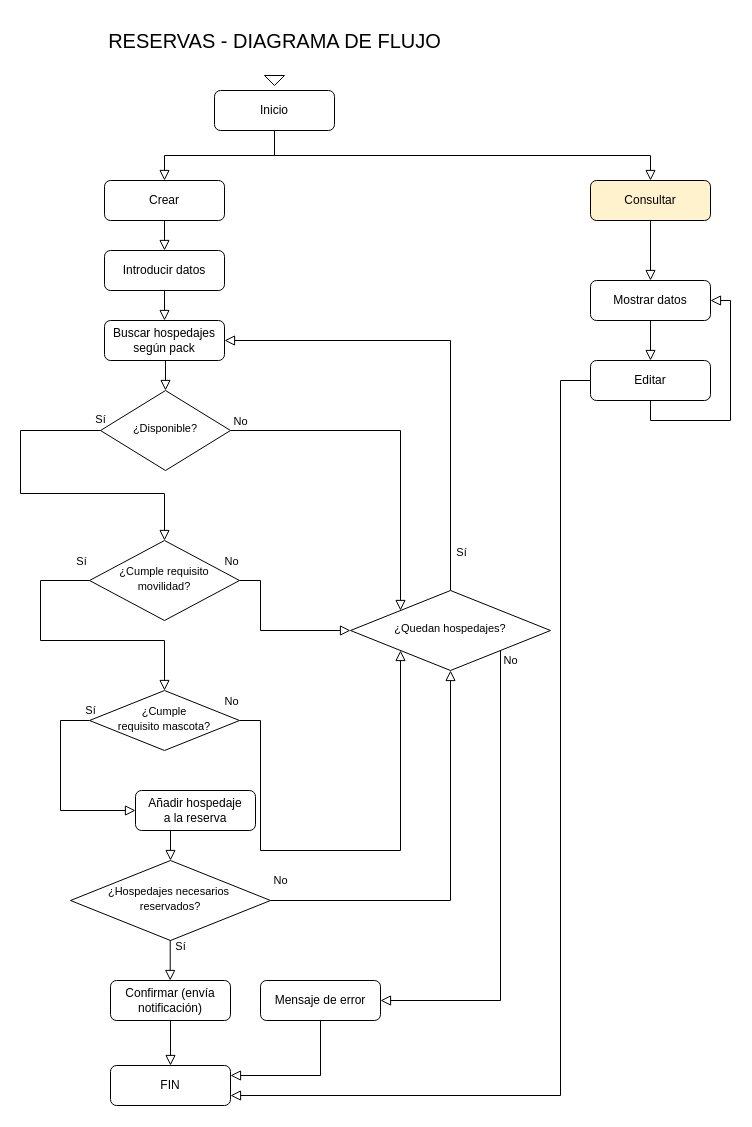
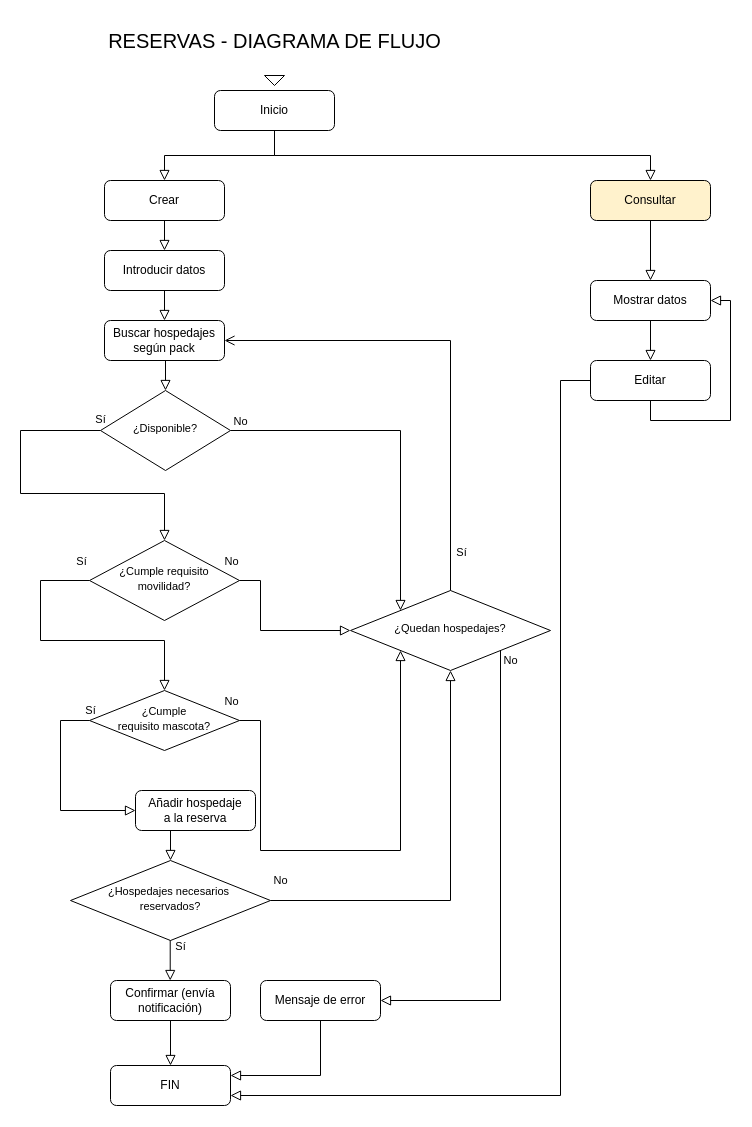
  <mxCell id="0" />
  <mxCell id="1" parent="0" />
  <mxCell id="2" value="" style="rounded=0;html=1;jettySize=auto;orthogonalLoop=1;fontSize=11;endArrow=block;endFill=0;endSize=8;strokeWidth=1;shadow=0;labelBackgroundColor=none;edgeStyle=orthogonalEdgeStyle;entryX=0.5;entryY=0;entryDx=0;entryDy=0;" parent="1" source="3" target="5" edge="1"><mxGeometry relative="1" as="geometry"><mxPoint x="274" y="180" as="targetPoint" /></mxGeometry></mxCell>
  <mxCell id="3" value="Inicio" style="rounded=1;whiteSpace=wrap;html=1;fontSize=12;glass=0;strokeWidth=1;shadow=0;" parent="1" vertex="1"><mxGeometry x="214" y="90" width="120" height="40" as="geometry" /></mxCell>
  <mxCell id="4" value="&lt;font style=&quot;font-size: 20px;&quot;&gt;RESERVAS - DIAGRAMA DE FLUJO&lt;/font&gt;" style="text;html=1;align=center;verticalAlign=middle;resizable=0;points=[];autosize=1;strokeColor=none;fillColor=none;" parent="1" vertex="1"><mxGeometry x="94" y="20" width="360" height="40" as="geometry" /></mxCell>
  <mxCell id="5" value="Crear" style="rounded=1;whiteSpace=wrap;html=1;fontSize=12;glass=0;strokeWidth=1;shadow=0;" parent="1" vertex="1"><mxGeometry x="104" y="180" width="120" height="40" as="geometry" /></mxCell>
  <mxCell id="6" value="" style="rounded=0;html=1;jettySize=auto;orthogonalLoop=1;fontSize=11;endArrow=block;endFill=0;endSize=8;strokeWidth=1;shadow=0;labelBackgroundColor=none;edgeStyle=orthogonalEdgeStyle;entryX=0.5;entryY=0;entryDx=0;entryDy=0;exitX=0.5;exitY=1;exitDx=0;exitDy=0;" parent="1" source="3" target="7" edge="1"><mxGeometry relative="1" as="geometry"><mxPoint x="284" y="140" as="sourcePoint" /><mxPoint x="434" y="190" as="targetPoint" /></mxGeometry></mxCell>
  <mxCell id="7" value="Consultar" style="rounded=1;whiteSpace=wrap;html=1;fontSize=12;glass=0;strokeWidth=1;shadow=0;fillColor=#fff2cc;" parent="1" vertex="1"><mxGeometry x="590" y="180" width="120" height="40" as="geometry" /></mxCell>
  <mxCell id="8" value="Introducir datos" style="rounded=1;whiteSpace=wrap;html=1;fontSize=12;glass=0;strokeWidth=1;shadow=0;" parent="1" vertex="1"><mxGeometry x="104" y="250" width="120" height="40" as="geometry" /></mxCell>
  <mxCell id="9" value="" style="rounded=0;html=1;jettySize=auto;orthogonalLoop=1;fontSize=11;endArrow=block;endFill=0;endSize=8;strokeWidth=1;shadow=0;labelBackgroundColor=none;edgeStyle=orthogonalEdgeStyle;exitX=0.5;exitY=1;exitDx=0;exitDy=0;entryX=0.5;entryY=0;entryDx=0;entryDy=0;" parent="1" source="5" edge="1" target="8"><mxGeometry y="20" relative="1" as="geometry"><mxPoint as="offset" /><mxPoint x="163.75" y="230" as="sourcePoint" /><mxPoint x="163.75" y="270" as="targetPoint" /></mxGeometry></mxCell>
  <mxCell id="10" value="" style="rounded=0;html=1;jettySize=auto;orthogonalLoop=1;fontSize=11;endArrow=block;endFill=0;endSize=8;strokeWidth=1;shadow=0;labelBackgroundColor=none;edgeStyle=orthogonalEdgeStyle;exitX=0.5;exitY=1;exitDx=0;exitDy=0;entryX=0.5;entryY=0;entryDx=0;entryDy=0;" parent="1" source="7" target="20" edge="1"><mxGeometry y="20" relative="1" as="geometry"><mxPoint as="offset" /><mxPoint x="660.25" y="230" as="sourcePoint" /><mxPoint x="650" y="280" as="targetPoint" /></mxGeometry></mxCell>
  <mxCell id="11" value="" style="rounded=0;html=1;jettySize=auto;orthogonalLoop=1;fontSize=11;endArrow=block;endFill=0;endSize=8;strokeWidth=1;shadow=0;labelBackgroundColor=none;edgeStyle=orthogonalEdgeStyle;exitX=0.5;exitY=1;exitDx=0;exitDy=0;entryX=0.5;entryY=0;entryDx=0;entryDy=0;" parent="1" source="8" target="26" edge="1"><mxGeometry y="20" relative="1" as="geometry"><mxPoint as="offset" /><mxPoint x="174" y="320" as="sourcePoint" /><mxPoint x="173.75" y="370" as="targetPoint" /></mxGeometry></mxCell>
  <mxCell id="12" value="" style="rounded=0;html=1;jettySize=auto;orthogonalLoop=1;fontSize=11;endArrow=block;endFill=0;endSize=8;strokeWidth=1;shadow=0;labelBackgroundColor=none;edgeStyle=orthogonalEdgeStyle;exitX=0.5;exitY=1;exitDx=0;exitDy=0;entryX=0.5;entryY=0;entryDx=0;entryDy=0;" parent="1" edge="1"><mxGeometry y="20" relative="1" as="geometry"><mxPoint as="offset" /><mxPoint x="169.71" y="930" as="sourcePoint" /><mxPoint x="169.71" y="980" as="targetPoint" /></mxGeometry></mxCell>
  <mxCell id="13" value="Sí" style="edgeLabel;html=1;align=center;verticalAlign=middle;resizable=0;points=[];" parent="12" vertex="1" connectable="0"><mxGeometry x="-0.394" y="2" relative="1" as="geometry"><mxPoint x="8" as="offset" /></mxGeometry></mxCell>
  <mxCell id="14" value="Confirmar (envía notificación)" style="rounded=1;whiteSpace=wrap;html=1;fontSize=12;glass=0;strokeWidth=1;shadow=0;" parent="1" vertex="1"><mxGeometry x="110" y="980" width="120" height="40" as="geometry" /></mxCell>
  <mxCell id="15" value="No" style="rounded=0;html=1;jettySize=auto;orthogonalLoop=1;fontSize=11;endArrow=block;endFill=0;endSize=8;strokeWidth=1;shadow=0;labelBackgroundColor=none;edgeStyle=orthogonalEdgeStyle;exitX=1;exitY=0.5;exitDx=0;exitDy=0;entryX=0.5;entryY=1;entryDx=0;entryDy=0;" parent="1" source="37" target="41" edge="1"><mxGeometry x="-0.951" y="20" relative="1" as="geometry"><mxPoint as="offset" /><mxPoint x="220" y="890" as="sourcePoint" /><mxPoint x="249.71" y="930" as="targetPoint" /><Array as="points"><mxPoint x="450" y="900" /></Array></mxGeometry></mxCell>
  <mxCell id="16" value="FIN" style="rounded=1;whiteSpace=wrap;html=1;fontSize=12;glass=0;strokeWidth=1;shadow=0;" parent="1" vertex="1"><mxGeometry x="110" y="1065" width="120" height="40" as="geometry" /></mxCell>
  <mxCell id="17" value="" style="rounded=0;html=1;jettySize=auto;orthogonalLoop=1;fontSize=11;endArrow=block;endFill=0;endSize=8;strokeWidth=1;shadow=0;labelBackgroundColor=none;edgeStyle=orthogonalEdgeStyle;exitX=0.5;exitY=1;exitDx=0;exitDy=0;entryX=0.5;entryY=0;entryDx=0;entryDy=0;" parent="1" source="14" target="16" edge="1"><mxGeometry y="20" relative="1" as="geometry"><mxPoint as="offset" /><mxPoint x="169.71" y="1035" as="sourcePoint" /><mxPoint x="169.71" y="1085" as="targetPoint" /></mxGeometry></mxCell>
  <mxCell id="18" value="Mensaje de error" style="rounded=1;whiteSpace=wrap;html=1;fontSize=12;glass=0;strokeWidth=1;shadow=0;" parent="1" vertex="1"><mxGeometry x="260" y="980" width="120" height="40" as="geometry" /></mxCell>
  <mxCell id="19" value="" style="rounded=0;html=1;jettySize=auto;orthogonalLoop=1;fontSize=11;endArrow=block;endFill=0;endSize=8;strokeWidth=1;shadow=0;labelBackgroundColor=none;edgeStyle=orthogonalEdgeStyle;exitX=0.5;exitY=1;exitDx=0;exitDy=0;entryX=1;entryY=0.25;entryDx=0;entryDy=0;" parent="1" source="18" target="16" edge="1"><mxGeometry y="20" relative="1" as="geometry"><mxPoint as="offset" /><mxPoint x="290" y="1065" as="sourcePoint" /><mxPoint x="390" y="1155" as="targetPoint" /></mxGeometry></mxCell>
  <mxCell id="20" value="Mostrar datos" style="rounded=1;whiteSpace=wrap;html=1;fontSize=12;glass=0;strokeWidth=1;shadow=0;" parent="1" vertex="1"><mxGeometry x="590" y="280" width="120" height="40" as="geometry" /></mxCell>
  <mxCell id="21" value="" style="rounded=0;html=1;jettySize=auto;orthogonalLoop=1;fontSize=11;endArrow=block;endFill=0;endSize=8;strokeWidth=1;shadow=0;labelBackgroundColor=none;edgeStyle=orthogonalEdgeStyle;exitX=0.5;exitY=1;exitDx=0;exitDy=0;entryX=0.5;entryY=0;entryDx=0;entryDy=0;" parent="1" source="20" target="22" edge="1"><mxGeometry y="20" relative="1" as="geometry"><mxPoint as="offset" /><mxPoint x="770" y="460" as="sourcePoint" /><mxPoint x="770" y="520" as="targetPoint" /></mxGeometry></mxCell>
  <mxCell id="22" value="Editar" style="rounded=1;whiteSpace=wrap;html=1;fontSize=12;glass=0;strokeWidth=1;shadow=0;" parent="1" vertex="1"><mxGeometry x="590" y="360" width="120" height="40" as="geometry" /></mxCell>
  <mxCell id="23" value="" style="rounded=0;html=1;jettySize=auto;orthogonalLoop=1;fontSize=11;endArrow=block;endFill=0;endSize=8;strokeWidth=1;shadow=0;labelBackgroundColor=none;edgeStyle=orthogonalEdgeStyle;exitX=0.5;exitY=1;exitDx=0;exitDy=0;entryX=1;entryY=0.5;entryDx=0;entryDy=0;" parent="1" source="22" target="20" edge="1"><mxGeometry y="20" relative="1" as="geometry"><mxPoint as="offset" /><mxPoint x="760" y="320" as="sourcePoint" /><mxPoint x="760" y="360" as="targetPoint" /><Array as="points"><mxPoint x="650" y="420" /><mxPoint x="730" y="420" /><mxPoint x="730" y="300" /></Array></mxGeometry></mxCell>
  <mxCell id="24" value="" style="rounded=0;html=1;jettySize=auto;orthogonalLoop=1;fontSize=11;endArrow=block;endFill=0;endSize=8;strokeWidth=1;shadow=0;labelBackgroundColor=none;edgeStyle=orthogonalEdgeStyle;exitX=0;exitY=0.5;exitDx=0;exitDy=0;entryX=1;entryY=0.75;entryDx=0;entryDy=0;" parent="1" source="22" target="16" edge="1"><mxGeometry y="20" relative="1" as="geometry"><mxPoint as="offset" /><mxPoint x="590" y="420" as="sourcePoint" /><mxPoint x="404" y="670" as="targetPoint" /><Array as="points"><mxPoint x="560" y="380" /><mxPoint x="560" y="1095" /></Array></mxGeometry></mxCell>
  <mxCell id="25" value="" style="triangle;whiteSpace=wrap;html=1;rotation=90;" parent="1" vertex="1"><mxGeometry x="269" y="70" width="10" height="20" as="geometry" /></mxCell>
  <mxCell id="26" value="Buscar hospedajes&lt;div&gt;según pack&lt;/div&gt;" style="rounded=1;whiteSpace=wrap;html=1;fontSize=12;glass=0;strokeWidth=1;shadow=0;" vertex="1" parent="1"><mxGeometry x="104" y="320" width="120" height="40" as="geometry" /></mxCell>
  <mxCell id="27" value="" style="rounded=0;html=1;jettySize=auto;orthogonalLoop=1;fontSize=11;endArrow=block;endFill=0;endSize=8;strokeWidth=1;shadow=0;labelBackgroundColor=none;edgeStyle=orthogonalEdgeStyle;exitX=0.5;exitY=1;exitDx=0;exitDy=0;entryX=0.5;entryY=0;entryDx=0;entryDy=0;" edge="1" parent="1" source="26"><mxGeometry y="20" relative="1" as="geometry"><mxPoint as="offset" /><mxPoint x="350" y="330" as="sourcePoint" /><mxPoint x="165" y="390" as="targetPoint" /></mxGeometry></mxCell>
  <mxCell id="28" value="" style="rounded=0;html=1;jettySize=auto;orthogonalLoop=1;fontSize=11;endArrow=block;endFill=0;endSize=8;strokeWidth=1;shadow=0;labelBackgroundColor=none;edgeStyle=orthogonalEdgeStyle;exitX=0;exitY=0.5;exitDx=0;exitDy=0;entryX=0.5;entryY=0;entryDx=0;entryDy=0;" edge="1" parent="1" target="32"><mxGeometry y="20" relative="1" as="geometry"><mxPoint as="offset" /><mxPoint x="100" y="430" as="sourcePoint" /><mxPoint x="46" y="540" as="targetPoint" /><Array as="points"><mxPoint x="20" y="430" /><mxPoint x="20" y="493" /><mxPoint x="164" y="493" /></Array></mxGeometry></mxCell>
  <mxCell id="29" value="Sí" style="edgeLabel;html=1;align=center;verticalAlign=middle;resizable=0;points=[];" vertex="1" connectable="0" parent="28"><mxGeometry x="-0.394" y="2" relative="1" as="geometry"><mxPoint x="77" y="-33" as="offset" /></mxGeometry></mxCell>
  <mxCell id="30" value="" style="rounded=0;html=1;jettySize=auto;orthogonalLoop=1;fontSize=11;endArrow=block;endFill=0;endSize=8;strokeWidth=1;shadow=0;labelBackgroundColor=none;edgeStyle=orthogonalEdgeStyle;exitX=1;exitY=0.5;exitDx=0;exitDy=0;entryX=0;entryY=0;entryDx=0;entryDy=0;" edge="1" parent="1" target="41"><mxGeometry y="20" relative="1" as="geometry"><mxPoint as="offset" /><mxPoint x="230" y="430" as="sourcePoint" /><mxPoint x="250" y="480" as="targetPoint" /><Array as="points"><mxPoint x="400" y="430" /></Array></mxGeometry></mxCell>
  <mxCell id="31" value="No" style="edgeLabel;html=1;align=center;verticalAlign=middle;resizable=0;points=[];" vertex="1" connectable="0" parent="30"><mxGeometry x="-0.394" y="2" relative="1" as="geometry"><mxPoint x="-97" y="-8" as="offset" /></mxGeometry></mxCell>
  <mxCell id="32" value="&lt;font style=&quot;font-size: 11px;&quot;&gt;¿Cumple requisito movilidad?&lt;/font&gt;" style="rhombus;whiteSpace=wrap;html=1;shadow=0;fontFamily=Helvetica;fontSize=12;align=center;strokeWidth=1;spacing=6;spacingTop=-4;" vertex="1" parent="1"><mxGeometry x="89" y="540" width="150" height="80" as="geometry" /></mxCell>
  <mxCell id="33" value="&lt;span style=&quot;font-size: 11px;&quot;&gt;¿Cumple requisito&amp;nbsp;&lt;/span&gt;&lt;span style=&quot;font-size: 11px; background-color: transparent; color: light-dark(rgb(0, 0, 0), rgb(255, 255, 255));&quot;&gt;mascota?&lt;/span&gt;" style="rhombus;whiteSpace=wrap;html=1;shadow=0;fontFamily=Helvetica;fontSize=12;align=center;strokeWidth=1;spacing=6;spacingTop=-4;" vertex="1" parent="1"><mxGeometry x="89" y="690" width="150" height="60" as="geometry" /></mxCell>
  <mxCell id="34" value="" style="rounded=0;html=1;jettySize=auto;orthogonalLoop=1;fontSize=11;endArrow=block;endFill=0;endSize=8;strokeWidth=1;shadow=0;labelBackgroundColor=none;edgeStyle=orthogonalEdgeStyle;exitX=0;exitY=0.5;exitDx=0;exitDy=0;entryX=0.5;entryY=0;entryDx=0;entryDy=0;" edge="1" parent="1" source="32" target="33"><mxGeometry y="20" relative="1" as="geometry"><mxPoint as="offset" /><mxPoint x="20" y="560" as="sourcePoint" /><mxPoint x="164" y="680" as="targetPoint" /><Array as="points"><mxPoint x="40" y="580" /><mxPoint x="40" y="640" /><mxPoint x="164" y="640" /></Array></mxGeometry></mxCell>
  <mxCell id="35" value="Sí" style="edgeLabel;html=1;align=center;verticalAlign=middle;resizable=0;points=[];" vertex="1" connectable="0" parent="34"><mxGeometry x="-0.394" y="2" relative="1" as="geometry"><mxPoint x="38" y="-57" as="offset" /></mxGeometry></mxCell>
  <mxCell id="36" value="Añadir hospedaje&lt;div&gt;a la reserva&lt;/div&gt;" style="rounded=1;whiteSpace=wrap;html=1;fontSize=12;glass=0;strokeWidth=1;shadow=0;" vertex="1" parent="1"><mxGeometry x="135" y="790" width="120" height="40" as="geometry" /></mxCell>
  <mxCell id="37" value="&lt;font style=&quot;font-size: 11px;&quot;&gt;¿Hospedajes necesarios&amp;nbsp;&lt;/font&gt;&lt;div&gt;&lt;font style=&quot;font-size: 11px;&quot;&gt;reservados?&lt;/font&gt;&lt;/div&gt;" style="rhombus;whiteSpace=wrap;html=1;shadow=0;fontFamily=Helvetica;fontSize=12;align=center;strokeWidth=1;spacing=6;spacingTop=-4;" vertex="1" parent="1"><mxGeometry x="70" y="860" width="200" height="80" as="geometry" /></mxCell>
  <mxCell id="38" value="" style="rounded=0;html=1;jettySize=auto;orthogonalLoop=1;fontSize=11;endArrow=block;endFill=0;endSize=8;strokeWidth=1;shadow=0;labelBackgroundColor=none;edgeStyle=orthogonalEdgeStyle;exitX=0;exitY=0.5;exitDx=0;exitDy=0;entryX=0;entryY=0.5;entryDx=0;entryDy=0;" edge="1" parent="1" source="33" target="36"><mxGeometry y="20" relative="1" as="geometry"><mxPoint as="offset" /><mxPoint x="-30" y="740" as="sourcePoint" /><mxPoint x="60" y="670" as="targetPoint" /><Array as="points"><mxPoint x="60" y="720" /><mxPoint x="60" y="810" /></Array></mxGeometry></mxCell>
  <mxCell id="39" value="Sí" style="edgeLabel;html=1;align=center;verticalAlign=middle;resizable=0;points=[];" vertex="1" connectable="0" parent="38"><mxGeometry x="-0.394" y="2" relative="1" as="geometry"><mxPoint x="27" y="-41" as="offset" /></mxGeometry></mxCell>
  <mxCell id="40" value="" style="rounded=0;html=1;jettySize=auto;orthogonalLoop=1;fontSize=11;endArrow=block;endFill=0;endSize=8;strokeWidth=1;shadow=0;labelBackgroundColor=none;edgeStyle=orthogonalEdgeStyle;exitX=0.5;exitY=1;exitDx=0;exitDy=0;entryX=0.5;entryY=0;entryDx=0;entryDy=0;" edge="1" parent="1" source="36" target="37"><mxGeometry y="20" relative="1" as="geometry"><mxPoint as="offset" /><mxPoint x="250" y="820" as="sourcePoint" /><mxPoint x="250" y="870" as="targetPoint" /></mxGeometry></mxCell>
  <mxCell id="41" value="&lt;span style=&quot;font-size: 11px;&quot;&gt;¿Quedan hospedajes?&lt;/span&gt;" style="rhombus;whiteSpace=wrap;html=1;shadow=0;fontFamily=Helvetica;fontSize=12;align=center;strokeWidth=1;spacing=6;spacingTop=-4;" vertex="1" parent="1"><mxGeometry x="350" y="590" width="200" height="80" as="geometry" /></mxCell>
- <mxCell id="42" value="" style="rounded=0;html=1;jettySize=auto;orthogonalLoop=1;fontSize=11;endArrow=block;endFill=0;endSize=8;strokeWidth=1;shadow=0;labelBackgroundColor=none;edgeStyle=orthogonalEdgeStyle;exitX=0.5;exitY=0;exitDx=0;exitDy=0;entryX=1;entryY=0.5;entryDx=0;entryDy=0;" edge="1" parent="1" source="41" target="26"><mxGeometry y="20" relative="1" as="geometry"><mxPoint as="offset" /><mxPoint x="319.71" y="710" as="sourcePoint" /><mxPoint x="330" y="420" as="targetPoint" /><Array as="points"><mxPoint x="450" y="340" /></Array></mxGeometry></mxCell>
+ <mxCell id="42" value="" style="rounded=0;html=1;jettySize=auto;orthogonalLoop=1;fontSize=11;endArrow=open;endFill=0;endSize=8;strokeWidth=1;shadow=0;labelBackgroundColor=none;edgeStyle=orthogonalEdgeStyle;exitX=0.5;exitY=0;exitDx=0;exitDy=0;entryX=1;entryY=0.5;entryDx=0;entryDy=0;" edge="1" parent="1" source="41" target="26"><mxGeometry y="20" relative="1" as="geometry"><mxPoint as="offset" /><mxPoint x="319.71" y="710" as="sourcePoint" /><mxPoint x="330" y="420" as="targetPoint" /><Array as="points"><mxPoint x="450" y="340" /></Array></mxGeometry></mxCell>
  <mxCell id="43" value="Sí" style="edgeLabel;html=1;align=center;verticalAlign=middle;resizable=0;points=[];" vertex="1" connectable="0" parent="42"><mxGeometry x="-0.394" y="2" relative="1" as="geometry"><mxPoint x="12" y="105" as="offset" /></mxGeometry></mxCell>
  <mxCell id="44" value="No" style="rounded=0;html=1;jettySize=auto;orthogonalLoop=1;fontSize=11;endArrow=block;endFill=0;endSize=8;strokeWidth=1;shadow=0;labelBackgroundColor=none;edgeStyle=orthogonalEdgeStyle;exitX=1;exitY=1;exitDx=0;exitDy=0;entryX=1;entryY=0.5;entryDx=0;entryDy=0;" edge="1" parent="1" source="41" target="18"><mxGeometry x="-0.957" y="10" relative="1" as="geometry"><mxPoint as="offset" /><mxPoint x="370" y="960" as="sourcePoint" /><mxPoint x="490" y="910" as="targetPoint" /><Array as="points"><mxPoint x="500" y="1000" /></Array></mxGeometry></mxCell>
  <mxCell id="45" value="" style="rounded=0;html=1;jettySize=auto;orthogonalLoop=1;fontSize=11;endArrow=block;endFill=0;endSize=8;strokeWidth=1;shadow=0;labelBackgroundColor=none;edgeStyle=orthogonalEdgeStyle;exitX=1;exitY=0.5;exitDx=0;exitDy=0;entryX=0;entryY=0.5;entryDx=0;entryDy=0;" edge="1" parent="1" source="32" target="41"><mxGeometry y="20" relative="1" as="geometry"><mxPoint as="offset" /><mxPoint x="250" y="550" as="sourcePoint" /><mxPoint x="214" y="480" as="targetPoint" /><Array as="points"><mxPoint x="260" y="580" /><mxPoint x="260" y="630" /></Array></mxGeometry></mxCell>
  <mxCell id="46" value="No" style="edgeLabel;html=1;align=center;verticalAlign=middle;resizable=0;points=[];" vertex="1" connectable="0" parent="45"><mxGeometry x="-0.394" y="2" relative="1" as="geometry"><mxPoint x="-32" y="-48" as="offset" /></mxGeometry></mxCell>
  <mxCell id="47" value="" style="rounded=0;html=1;jettySize=auto;orthogonalLoop=1;fontSize=11;endArrow=block;endFill=0;endSize=8;strokeWidth=1;shadow=0;labelBackgroundColor=none;edgeStyle=orthogonalEdgeStyle;exitX=1;exitY=0.5;exitDx=0;exitDy=0;entryX=0;entryY=1;entryDx=0;entryDy=0;" edge="1" parent="1" source="33" target="41"><mxGeometry y="20" relative="1" as="geometry"><mxPoint as="offset" /><mxPoint x="294" y="750" as="sourcePoint" /><mxPoint x="270" y="532" as="targetPoint" /><Array as="points"><mxPoint x="260" y="720" /><mxPoint x="260" y="850" /><mxPoint x="400" y="850" /></Array></mxGeometry></mxCell>
  <mxCell id="48" value="No" style="edgeLabel;html=1;align=center;verticalAlign=middle;resizable=0;points=[];" vertex="1" connectable="0" parent="47"><mxGeometry x="-0.394" y="2" relative="1" as="geometry"><mxPoint x="-32" y="-148" as="offset" /></mxGeometry></mxCell>
  <mxCell id="49" value="&lt;span style=&quot;font-size: 11px;&quot;&gt;¿Disponible?&lt;/span&gt;" style="rhombus;whiteSpace=wrap;html=1;shadow=0;fontFamily=Helvetica;fontSize=12;align=center;strokeWidth=1;spacing=6;spacingTop=-4;" vertex="1" parent="1"><mxGeometry x="100" y="390" width="130" height="80" as="geometry" /></mxCell>
